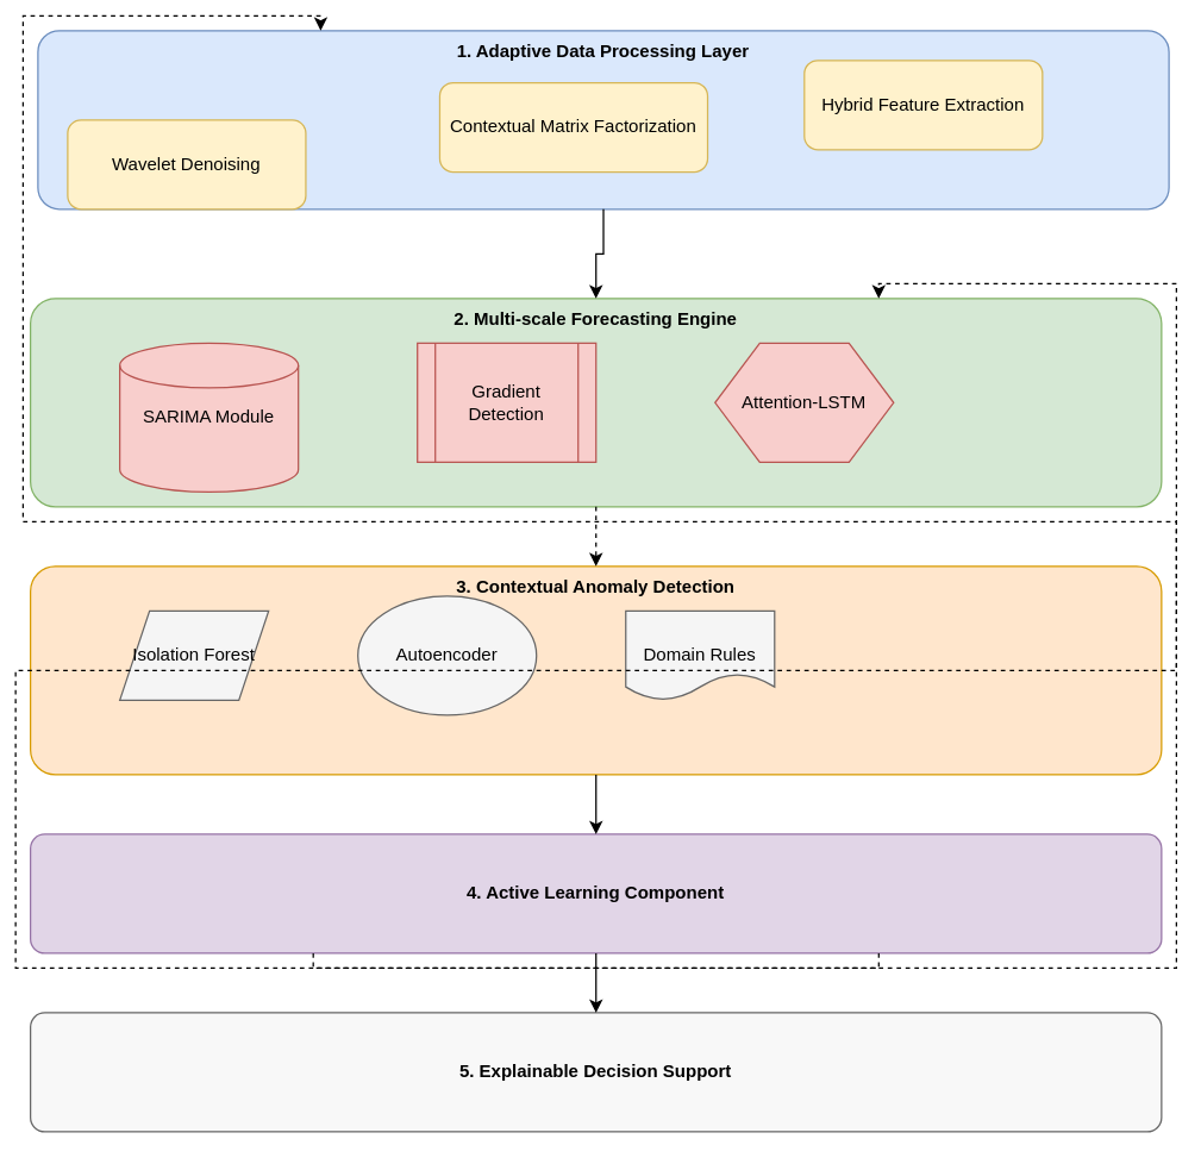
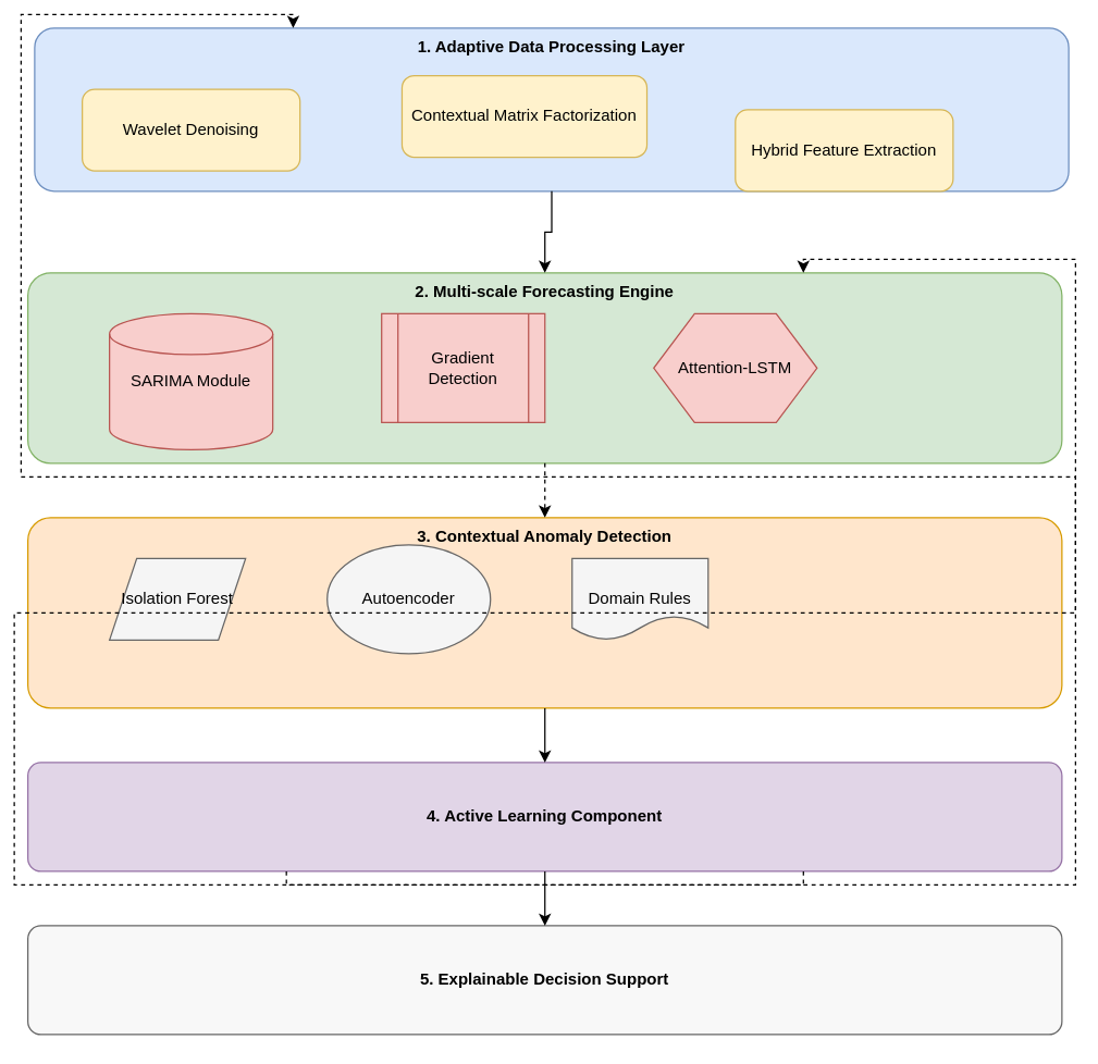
  <mxCell id="0" />
  <mxCell id="1" parent="0" />
  <mxCell id="2" value="&lt;b&gt;1. Adaptive Data Processing Layer&lt;/b&gt;" style="rounded=1;whiteSpace=wrap;html=1;arcSize=12;fillColor=#dae8fc;strokeColor=#6c8ebf;align=center;verticalAlign=top;" vertex="1" parent="1"><mxGeometry x="25" y="20" width="760" height="120" as="geometry" /></mxCell>
- <mxCell id="3" value="Wavelet Denoising" style="rounded=1;whiteSpace=wrap;html=1;fillColor=#fff2cc;strokeColor=#d6b656;" vertex="1" parent="2"><mxGeometry x="20" y="60" width="160" height="60" as="geometry" /></mxCell>
+ <mxCell id="3" value="Wavelet Denoising" style="rounded=1;whiteSpace=wrap;html=1;fillColor=#fff2cc;strokeColor=#d6b656;" vertex="1" parent="2"><mxGeometry x="35" y="45" width="160" height="60" as="geometry" /></mxCell>
  <mxCell id="4" value="Contextual Matrix Factorization" style="rounded=1;whiteSpace=wrap;html=1;fillColor=#fff2cc;strokeColor=#d6b656;" vertex="1" parent="2"><mxGeometry x="270" y="35" width="180" height="60" as="geometry" /></mxCell>
- <mxCell id="5" value="Hybrid Feature Extraction" style="rounded=1;whiteSpace=wrap;html=1;fillColor=#fff2cc;strokeColor=#d6b656;" vertex="1" parent="2"><mxGeometry x="515" y="20" width="160" height="60" as="geometry" /></mxCell>
+ <mxCell id="5" value="Hybrid Feature Extraction" style="rounded=1;whiteSpace=wrap;html=1;fillColor=#fff2cc;strokeColor=#d6b656;" vertex="1" parent="2"><mxGeometry x="515" y="60" width="160" height="60" as="geometry" /></mxCell>
  <mxCell id="6" value="&lt;b&gt;2. Multi-scale Forecasting Engine&lt;/b&gt;" style="rounded=1;whiteSpace=wrap;html=1;arcSize=12;fillColor=#d5e8d4;strokeColor=#82b366;verticalAlign=top;" vertex="1" parent="1"><mxGeometry x="20" y="200" width="760" height="140" as="geometry" /></mxCell>
  <mxCell id="7" value="SARIMA Module" style="shape=cylinder3;whiteSpace=wrap;html=1;fillColor=#f8cecc;strokeColor=#b85450;" vertex="1" parent="6"><mxGeometry x="60" y="30" width="120" height="100" as="geometry" /></mxCell>
  <mxCell id="8" value="Gradient Detection" style="shape=process;whiteSpace=wrap;html=1;fillColor=#f8cecc;strokeColor=#b85450;" vertex="1" parent="6"><mxGeometry x="260" y="30" width="120" height="80" as="geometry" /></mxCell>
  <mxCell id="9" value="Attention-LSTM" style="shape=hexagon;whiteSpace=wrap;html=1;fillColor=#f8cecc;strokeColor=#b85450;" vertex="1" parent="6"><mxGeometry x="460" y="30" width="120" height="80" as="geometry" /></mxCell>
  <mxCell id="10" value="&lt;b&gt;3. Contextual Anomaly Detection&lt;/b&gt;" style="rounded=1;whiteSpace=wrap;html=1;arcSize=12;fillColor=#ffe6cc;strokeColor=#d79b00;verticalAlign=top;" vertex="1" parent="1"><mxGeometry x="20" y="380" width="760" height="140" as="geometry" /></mxCell>
  <mxCell id="11" value="Isolation Forest" style="shape=parallelogram;whiteSpace=wrap;html=1;fillColor=#f5f5f5;strokeColor=#666666;" vertex="1" parent="10"><mxGeometry x="60" y="30" width="100" height="60" as="geometry" /></mxCell>
  <mxCell id="12" value="Autoencoder" style="shape=ellipse;whiteSpace=wrap;html=1;fillColor=#f5f5f5;strokeColor=#666666;" vertex="1" parent="10"><mxGeometry x="220" y="20" width="120" height="80" as="geometry" /></mxCell>
  <mxCell id="13" value="Domain Rules" style="shape=document;whiteSpace=wrap;html=1;fillColor=#f5f5f5;strokeColor=#666666;" vertex="1" parent="10"><mxGeometry x="400" y="30" width="100" height="60" as="geometry" /></mxCell>
  <mxCell id="14" value="&lt;b&gt;4. Active Learning Component&lt;/b&gt;" style="rounded=1;whiteSpace=wrap;html=1;arcSize=12;fillColor=#e1d5e7;strokeColor=#9673a6;" vertex="1" parent="1"><mxGeometry x="20" y="560" width="760" height="80" as="geometry" /></mxCell>
  <mxCell id="15" value="&lt;b&gt;5. Explainable Decision Support&lt;/b&gt;" style="rounded=1;whiteSpace=wrap;html=1;arcSize=12;fillColor=#f8f8f8;strokeColor=#666666;" vertex="1" parent="1"><mxGeometry x="20" y="680" width="760" height="80" as="geometry" /></mxCell>
  <mxCell id="16" style="edgeStyle=orthogonalEdgeStyle;rounded=0;html=1;exitX=0.5;exitY=1;exitDx=0;exitDy=0;entryX=0.5;entryY=0;entryDx=0;entryDy=0;" edge="1" parent="1" source="2" target="6"><mxGeometry relative="1" as="geometry" /></mxCell>
  <mxCell id="17" style="edgeStyle=orthogonalEdgeStyle;rounded=0;html=1;exitX=0.5;exitY=1;exitDx=0;exitDy=0;entryX=0.5;entryY=0;entryDx=0;entryDy=0;dashed=1;" edge="1" parent="1" source="6" target="10"><mxGeometry relative="1" as="geometry" /></mxCell>
  <mxCell id="18" style="edgeStyle=orthogonalEdgeStyle;rounded=0;html=1;exitX=0.5;exitY=1;exitDx=0;exitDy=0;entryX=0.5;entryY=0;entryDx=0;entryDy=0;" edge="1" parent="1" source="10" target="14"><mxGeometry relative="1" as="geometry" /></mxCell>
  <mxCell id="19" style="edgeStyle=orthogonalEdgeStyle;rounded=0;html=1;exitX=0.5;exitY=1;exitDx=0;exitDy=0;entryX=0.5;entryY=0;entryDx=0;entryDy=0;" edge="1" parent="1" source="14" target="15"><mxGeometry relative="1" as="geometry" /></mxCell>
  <mxCell id="20" style="edgeStyle=orthogonalEdgeStyle;rounded=0;html=1;dashed=1;exitX=0.25;exitY=1;exitDx=0;exitDy=0;entryX=0.25;entryY=0;entryDx=0;entryDy=0;" edge="1" parent="1" source="14" target="2"><mxGeometry relative="1" as="geometry" /></mxCell>
  <mxCell id="21" style="edgeStyle=orthogonalEdgeStyle;rounded=0;html=1;dashed=1;exitX=0.75;exitY=1;exitDx=0;exitDy=0;entryX=0.75;entryY=0;entryDx=0;entryDy=0;" edge="1" parent="1" source="14" target="6"><mxGeometry relative="1" as="geometry" /></mxCell>
